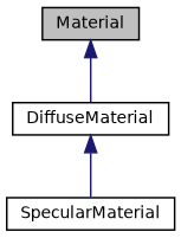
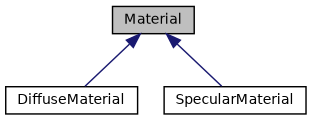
  digraph {
    node [color=black fillcolor=white fontname=Helvetica fontsize=10 shape=record style=filled]
    edge [color=midnightblue dir=back fontname=Helvetica fontsize=10 labelfontname=Helvetica labelfontsize=10 style=solid]
    n1 [fillcolor=grey75 fontcolor=black height=0.2 label=Material width=0.4]
    n2 [height=0.2 label=DiffuseMaterial width=0.4]
    n3 [height=0.2 label=SpecularMaterial width=0.4]
    n1 -> n2
-   n2 -> n3
+   n1 -> n3
  }
